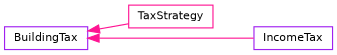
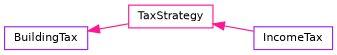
  digraph {
    rankdir=LR
    node [color=purple fillcolor=white fontname=Helvetica fontsize=10 shape=record style=filled]
    edge [color=deeppink dir=back fontname=Helvetica fontsize=10 labelfontname=Helvetica labelfontsize=10 style=solid]
    n1 [color=deeppink height=0.2 label=TaxStrategy width=0.4]
    n2 [height=0.2 label=IncomeTax width=0.4]
    n3 [height=0.2 label=BuildingTax width=0.4]
-   n3 -> n2
+   n1 -> n2
    n3 -> n1
  }
